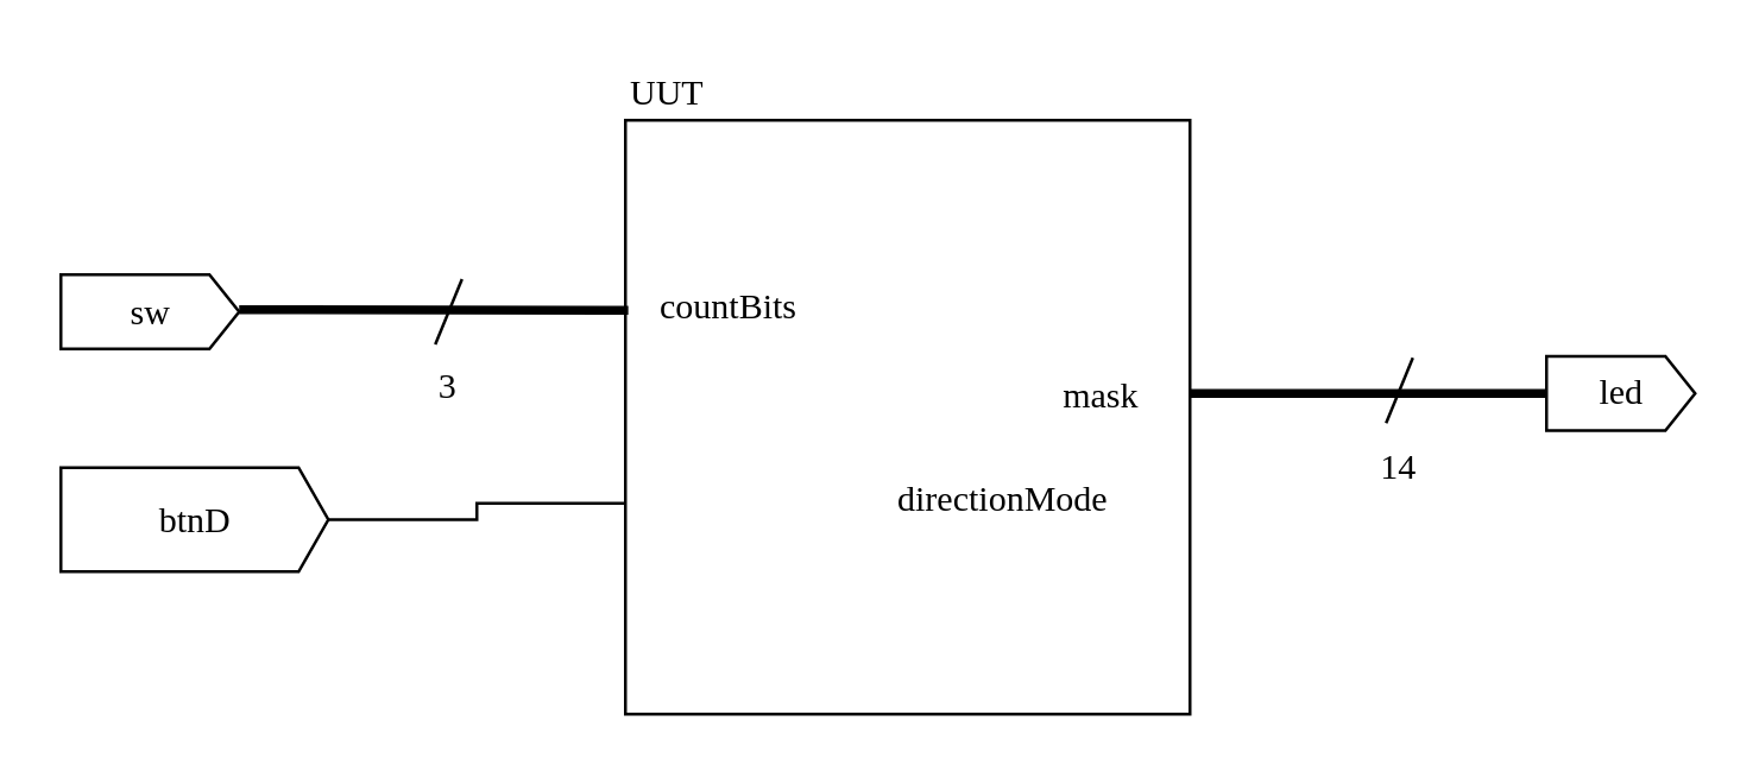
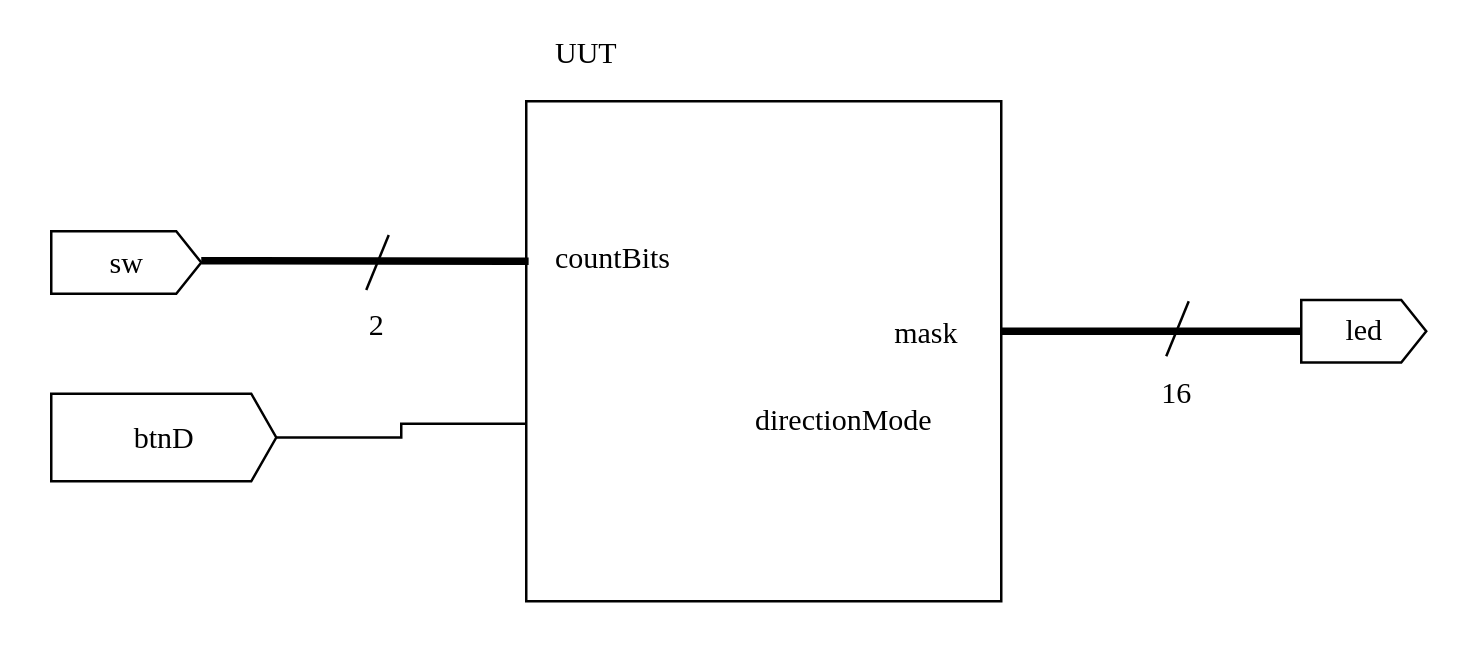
  <mxCell id="0" />
  <mxCell id="1" parent="0" />
  <mxCell id="2" style="edgeStyle=orthogonalEdgeStyle;rounded=0;orthogonalLoop=1;jettySize=auto;html=1;exitX=0;exitY=0.5;exitDx=0;exitDy=0;exitPerimeter=0;entryX=0.947;entryY=0.445;entryDx=0;entryDy=0;entryPerimeter=0;endArrow=none;endFill=0;strokeWidth=3;fontStyle=0" parent="1" source="12" edge="1"><mxGeometry relative="1" as="geometry"><mxPoint x="389.93" y="132" as="targetPoint" /></mxGeometry></mxCell>
  <mxCell id="3" style="edgeStyle=orthogonalEdgeStyle;rounded=0;orthogonalLoop=1;jettySize=auto;html=1;exitX=1;exitY=0.5;exitDx=0;exitDy=0;exitPerimeter=0;entryX=0.016;entryY=0.645;entryDx=0;entryDy=0;entryPerimeter=0;endArrow=none;endFill=0;fontStyle=0" parent="1" source="11" target="4" edge="1"><mxGeometry relative="1" as="geometry" /></mxCell>
  <mxCell id="4" value="" style="rounded=0;whiteSpace=wrap;html=1;fontStyle=0" parent="1" vertex="1"><mxGeometry x="210" y="40" width="190" height="200" as="geometry" /></mxCell>
  <mxCell id="5" value="countBits" style="text;html=1;align=left;verticalAlign=bottom;whiteSpace=wrap;rounded=0;fontFamily=Lucida Console;fontStyle=0" parent="1" vertex="1"><mxGeometry x="220" y="92" width="70" height="20" as="geometry" /></mxCell>
  <mxCell id="6" value="directionMode" style="text;html=1;align=left;verticalAlign=bottom;whiteSpace=wrap;rounded=0;fontFamily=Lucida Console;fontStyle=0" parent="1" vertex="1"><mxGeometry x="300" y="157" width="70" height="20" as="geometry" /></mxCell>
  <mxCell id="7" value="mask" style="text;html=1;align=right;verticalAlign=bottom;whiteSpace=wrap;rounded=0;fontFamily=Lucida Console;fontStyle=0" parent="1" vertex="1"><mxGeometry x="315" y="122" width="70" height="20" as="geometry" /></mxCell>
  <mxCell id="8" value="sw" style="html=1;shadow=0;dashed=0;align=center;verticalAlign=middle;shape=mxgraph.arrows2.arrow;dy=0;dx=10;notch=0;fontFamily=Lucida Console;fontStyle=0" parent="1" vertex="1"><mxGeometry x="20" y="92" width="60" height="25" as="geometry" /></mxCell>
  <mxCell id="9" value="" style="endArrow=none;html=1;rounded=0;strokeWidth=3;entryX=0.005;entryY=0.645;entryDx=0;entryDy=0;entryPerimeter=0;fontStyle=0" parent="1" edge="1"><mxGeometry width="50" height="50" relative="1" as="geometry"><mxPoint x="80" y="103.82" as="sourcePoint" /><mxPoint x="210.95" y="104" as="targetPoint" /><Array as="points"><mxPoint x="90" y="103.82" /></Array></mxGeometry></mxCell>
- <mxCell id="10" value="3" style="text;html=1;align=center;verticalAlign=bottom;whiteSpace=wrap;rounded=0;fontFamily=Lucida Console;fontStyle=0" parent="1" vertex="1"><mxGeometry x="120" y="119" width="61" height="20" as="geometry" /></mxCell>
+ <mxCell id="10" value="2" style="text;html=1;align=center;verticalAlign=bottom;whiteSpace=wrap;rounded=0;fontFamily=Lucida Console;fontStyle=0" parent="1" vertex="1"><mxGeometry x="120" y="119" width="61" height="20" as="geometry" /></mxCell>
  <mxCell id="11" value="btnD" style="html=1;shadow=0;dashed=0;align=center;verticalAlign=middle;shape=mxgraph.arrows2.arrow;dy=0;dx=10;notch=0;fontFamily=Lucida Console;fontStyle=0" parent="1" vertex="1"><mxGeometry x="20" y="157" width="90" height="35" as="geometry" /></mxCell>
  <mxCell id="12" value="led" style="html=1;shadow=0;dashed=0;align=center;verticalAlign=middle;shape=mxgraph.arrows2.arrow;dy=0;dx=10;notch=0;fontFamily=Lucida Console;fontStyle=0" parent="1" vertex="1"><mxGeometry x="520" y="119.5" width="50" height="25" as="geometry" /></mxCell>
- <mxCell id="13" value="UUT" style="text;html=1;align=left;verticalAlign=bottom;whiteSpace=wrap;rounded=0;fontFamily=Lucida Console;fontStyle=0" parent="1" vertex="1"><mxGeometry x="210" y="20" width="190" height="20" as="geometry" /></mxCell>
+ <mxCell id="13" value="UUT" style="text;html=1;align=left;verticalAlign=bottom;whiteSpace=wrap;rounded=0;fontFamily=Lucida Console;fontStyle=0" parent="1" vertex="1"><mxGeometry x="220" y="10" width="190" height="20" as="geometry" /></mxCell>
  <mxCell id="14" value="" style="endArrow=none;html=1;rounded=0;strokeWidth=1;fontStyle=0" parent="1" edge="1"><mxGeometry width="50" height="50" relative="1" as="geometry"><mxPoint x="146" y="115.5" as="sourcePoint" /><mxPoint x="155" y="93.5" as="targetPoint" /></mxGeometry></mxCell>
- <mxCell id="15" value="14" style="text;html=1;align=center;verticalAlign=bottom;whiteSpace=wrap;rounded=0;fontFamily=Lucida Console;fontStyle=0" parent="1" vertex="1"><mxGeometry x="440" y="145.5" width="61" height="20" as="geometry" /></mxCell>
+ <mxCell id="15" value="16" style="text;html=1;align=center;verticalAlign=bottom;whiteSpace=wrap;rounded=0;fontFamily=Lucida Console;fontStyle=0" parent="1" vertex="1"><mxGeometry x="440" y="145.5" width="61" height="20" as="geometry" /></mxCell>
  <mxCell id="16" value="" style="endArrow=none;html=1;rounded=0;strokeWidth=1;fontStyle=0" parent="1" edge="1"><mxGeometry width="50" height="50" relative="1" as="geometry"><mxPoint x="466" y="142" as="sourcePoint" /><mxPoint x="475" y="120" as="targetPoint" /></mxGeometry></mxCell>
